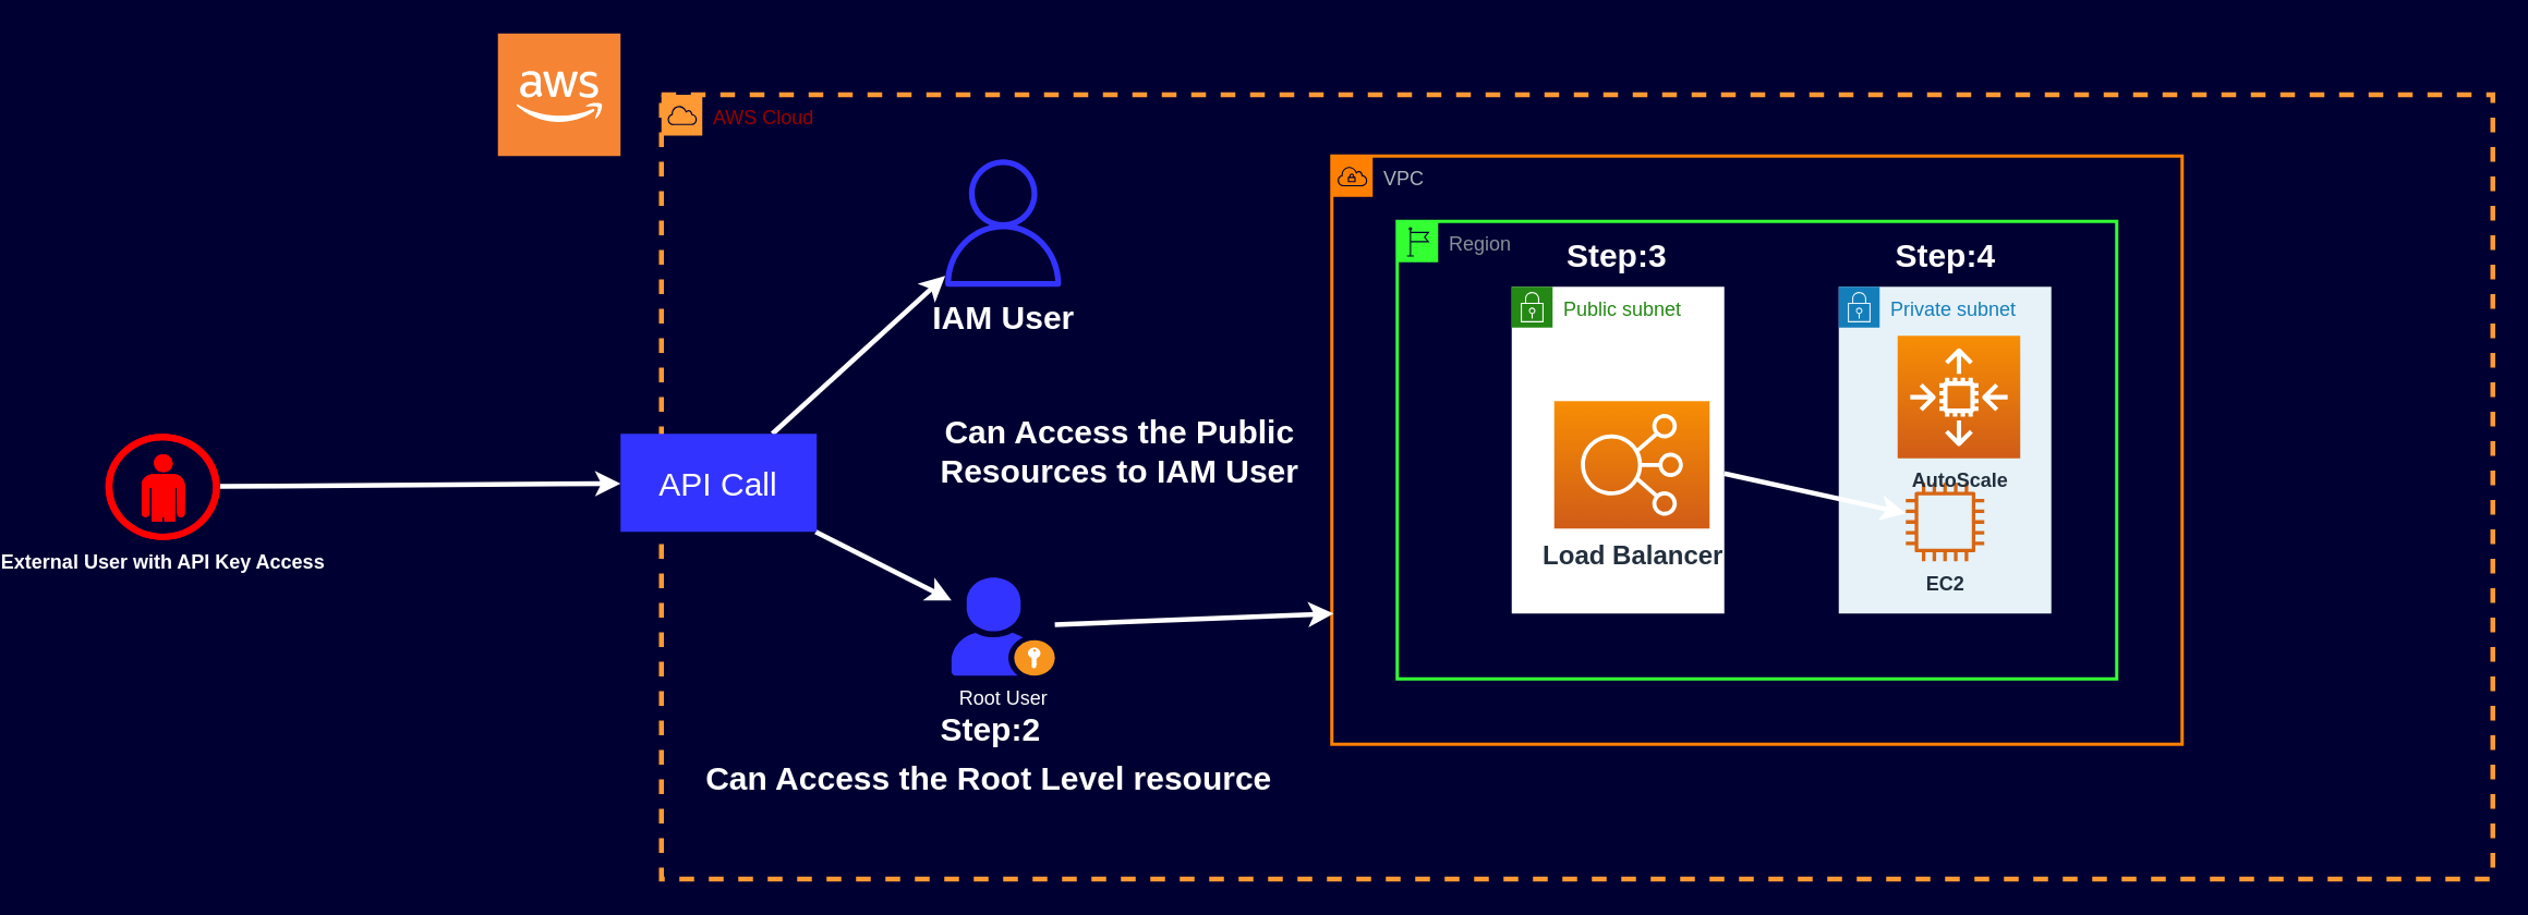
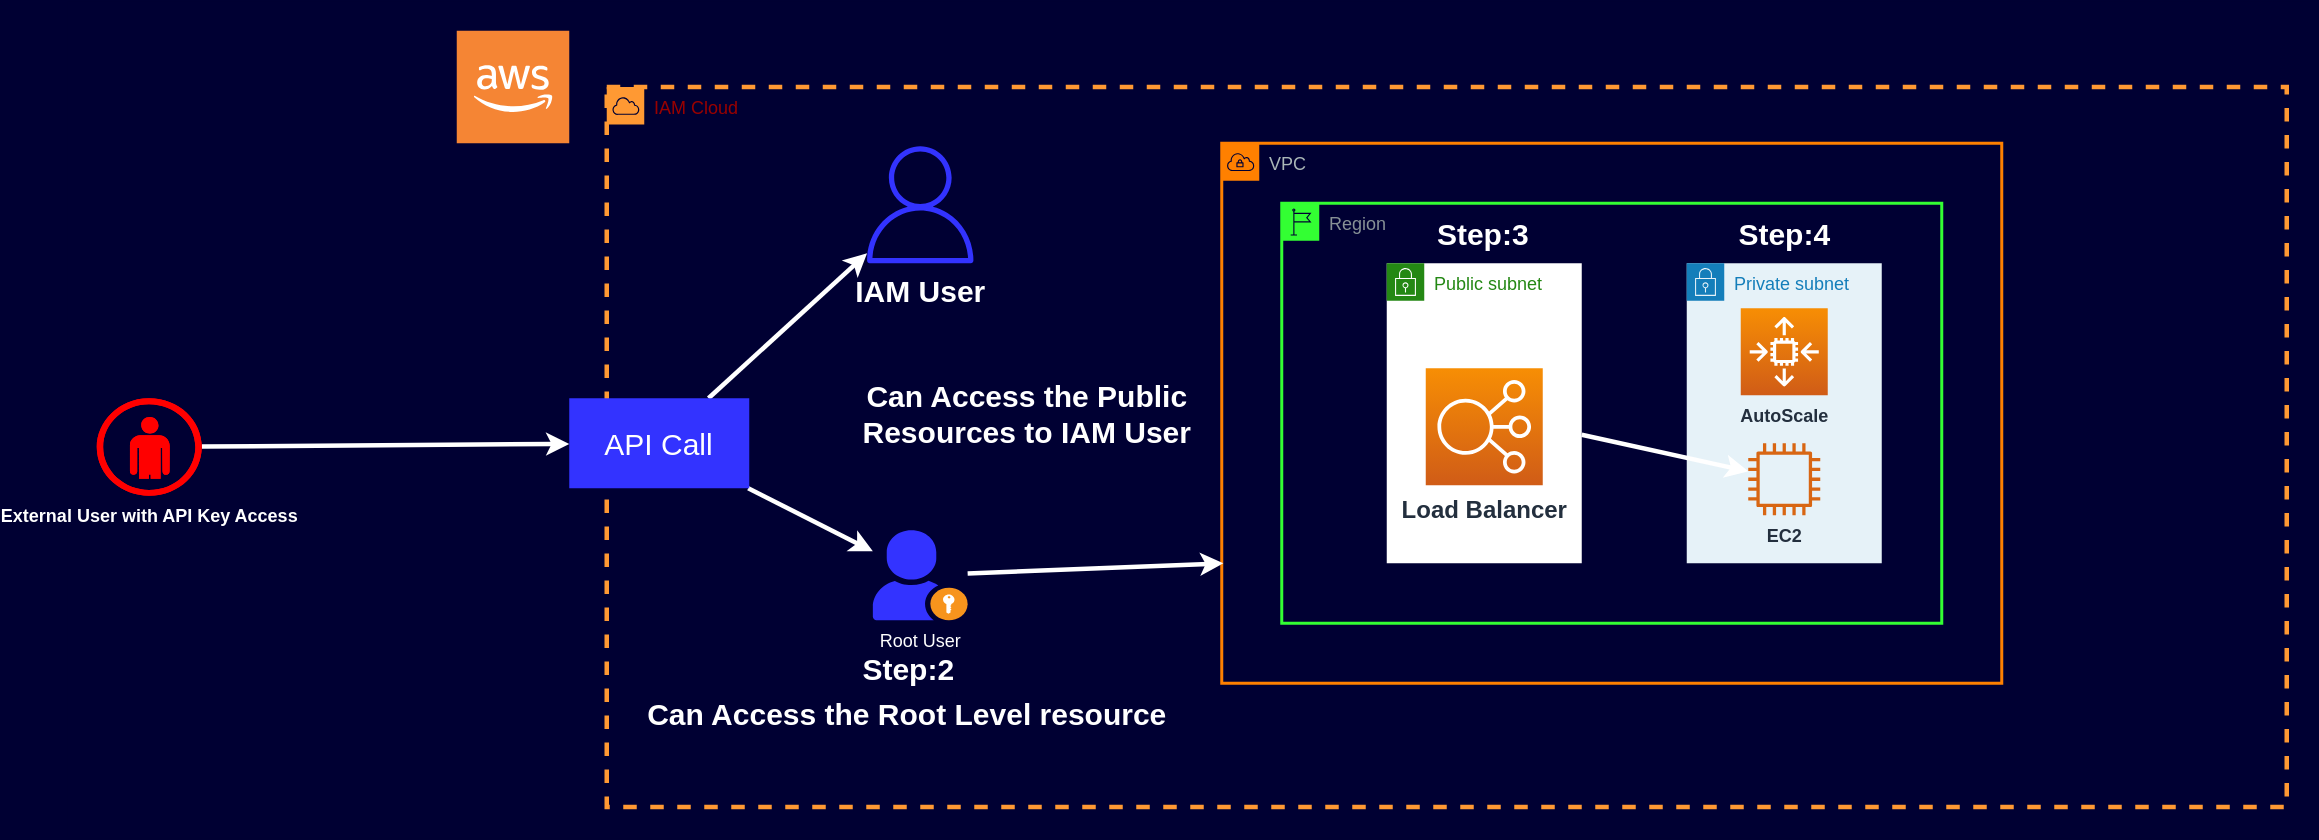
  <mxCell id="0" />
  <mxCell id="1" parent="0" />
- <mxCell id="2" value="AWS Cloud" style="outlineConnect=0;gradientColor=none;html=1;whiteSpace=wrap;fontSize=12;fontStyle=0;shape=mxgraph.aws4.group;grIcon=mxgraph.aws4.group_aws_cloud;fillColor=none;verticalAlign=top;align=left;spacingLeft=30;dashed=1;labelBackgroundColor=none;fontColor=#990000;strokeWidth=3;strokeColor=#FF9933;" vertex="1" parent="1"><mxGeometry x="360" y="57.5" width="1120" height="480" as="geometry" /></mxCell>
+ <mxCell id="2" value="IAM Cloud" style="outlineConnect=0;gradientColor=none;html=1;whiteSpace=wrap;fontSize=12;fontStyle=0;shape=mxgraph.aws4.group;grIcon=mxgraph.aws4.group_aws_cloud;fillColor=none;verticalAlign=top;align=left;spacingLeft=30;dashed=1;labelBackgroundColor=none;fontColor=#990000;strokeWidth=3;strokeColor=#FF9933;" vertex="1" parent="1"><mxGeometry x="360" y="57.5" width="1120" height="480" as="geometry" /></mxCell>
  <mxCell id="3" value="VPC" style="points=[[0,0],[0.25,0],[0.5,0],[0.75,0],[1,0],[1,0.25],[1,0.5],[1,0.75],[1,1],[0.75,1],[0.5,1],[0.25,1],[0,1],[0,0.75],[0,0.5],[0,0.25]];outlineConnect=0;gradientColor=none;html=1;whiteSpace=wrap;fontSize=12;fontStyle=0;shape=mxgraph.aws4.group;grIcon=mxgraph.aws4.group_vpc;fillColor=none;verticalAlign=top;align=left;spacingLeft=30;fontColor=#AAB7B8;dashed=0;labelBackgroundColor=none;strokeColor=#FF8000;strokeWidth=2;" vertex="1" parent="1"><mxGeometry x="770" y="95" width="520" height="360" as="geometry" /></mxCell>
  <mxCell id="4" value="" style="outlineConnect=0;dashed=0;verticalLabelPosition=bottom;verticalAlign=top;align=center;html=1;shape=mxgraph.aws3.cloud_2;fillColor=#F58534;gradientColor=none;labelBackgroundColor=none;strokeColor=#FF9933;strokeWidth=3;fontColor=#FF33FF;" vertex="1" parent="1"><mxGeometry x="260" y="20" width="75" height="75" as="geometry" /></mxCell>
  <mxCell id="5" value="Region" style="outlineConnect=0;gradientColor=none;html=1;whiteSpace=wrap;fontSize=12;fontStyle=0;shape=mxgraph.aws4.group;grIcon=mxgraph.aws4.group_region;fillColor=none;verticalAlign=top;align=left;spacingLeft=30;fontColor=#879196;labelBackgroundColor=none;strokeColor=#33FF33;strokeWidth=2;" vertex="1" parent="1"><mxGeometry x="810" y="135" width="440" height="280" as="geometry" /></mxCell>
  <mxCell id="6" value="Private subnet" style="points=[[0,0],[0.25,0],[0.5,0],[0.75,0],[1,0],[1,0.25],[1,0.5],[1,0.75],[1,1],[0.75,1],[0.5,1],[0.25,1],[0,1],[0,0.75],[0,0.5],[0,0.25]];outlineConnect=0;gradientColor=none;html=1;whiteSpace=wrap;fontSize=12;fontStyle=0;shape=mxgraph.aws4.group;grIcon=mxgraph.aws4.group_security_group;grStroke=0;strokeColor=#147EBA;fillColor=#E6F2F8;verticalAlign=top;align=left;spacingLeft=30;fontColor=#147EBA;dashed=0;labelBackgroundColor=none;" vertex="1" parent="1"><mxGeometry x="1080" y="175" width="130" height="200" as="geometry" /></mxCell>
  <mxCell id="7" style="edgeStyle=none;rounded=0;orthogonalLoop=1;jettySize=auto;html=1;strokeWidth=3;fontColor=#FF8000;strokeColor=#FFFFFF;" edge="1" parent="1" source="8" target="9"><mxGeometry relative="1" as="geometry" /></mxCell>
  <mxCell id="8" value="Public subnet" style="points=[[0,0],[0.25,0],[0.5,0],[0.75,0],[1,0],[1,0.25],[1,0.5],[1,0.75],[1,1],[0.75,1],[0.5,1],[0.25,1],[0,1],[0,0.75],[0,0.5],[0,0.25]];outlineConnect=0;gradientColor=none;html=1;whiteSpace=wrap;fontSize=12;fontStyle=0;shape=mxgraph.aws4.group;grIcon=mxgraph.aws4.group_security_group;grStroke=0;strokeColor=#248814;verticalAlign=top;align=left;spacingLeft=30;fontColor=#248814;dashed=0;labelBackgroundColor=none;" vertex="1" parent="1"><mxGeometry x="880" y="175" width="130" height="200" as="geometry" /></mxCell>
  <mxCell id="9" value="&lt;b&gt;EC2&lt;/b&gt;" style="outlineConnect=0;fontColor=#232F3E;gradientColor=none;fillColor=#D86613;strokeColor=none;dashed=0;verticalLabelPosition=bottom;verticalAlign=top;align=center;html=1;fontSize=12;fontStyle=0;aspect=fixed;pointerEvents=1;shape=mxgraph.aws4.instance2;labelBackgroundColor=none;" vertex="1" parent="1"><mxGeometry x="1121" y="295" width="48" height="48" as="geometry" /></mxCell>
- <mxCell id="10" value="&lt;b&gt;AutoScale&lt;/b&gt;" style="outlineConnect=0;fontColor=#232F3E;gradientColor=#F78E04;gradientDirection=north;fillColor=#D05C17;strokeColor=#ffffff;dashed=0;verticalLabelPosition=bottom;verticalAlign=top;align=center;html=1;fontSize=12;fontStyle=0;aspect=fixed;shape=mxgraph.aws4.resourceIcon;resIcon=mxgraph.aws4.auto_scaling2;labelBackgroundColor=none;" vertex="1" parent="1"><mxGeometry x="1116" y="205" width="75" height="75" as="geometry" /></mxCell>
- <mxCell id="11" value="&lt;b&gt;&lt;font style=&quot;font-size: 16px&quot;&gt;Load Balancer&lt;/font&gt;&lt;/b&gt;" style="outlineConnect=0;fontColor=#232F3E;gradientColor=#F78E04;gradientDirection=north;fillColor=#D05C17;strokeColor=#ffffff;dashed=0;verticalLabelPosition=bottom;verticalAlign=top;align=center;html=1;fontSize=12;fontStyle=0;aspect=fixed;shape=mxgraph.aws4.resourceIcon;resIcon=mxgraph.aws4.elastic_load_balancing;labelBackgroundColor=none;" vertex="1" parent="1"><mxGeometry x="906" y="245" width="95" height="78" as="geometry" /></mxCell>
+ <mxCell id="10" value="&lt;b&gt;AutoScale&lt;/b&gt;" style="outlineConnect=0;fontColor=#232F3E;gradientColor=#F78E04;gradientDirection=north;fillColor=#D05C17;strokeColor=#ffffff;dashed=0;verticalLabelPosition=bottom;verticalAlign=top;align=center;html=1;fontSize=12;fontStyle=0;aspect=fixed;shape=mxgraph.aws4.resourceIcon;resIcon=mxgraph.aws4.auto_scaling2;labelBackgroundColor=none;" vertex="1" parent="1"><mxGeometry x="1116" y="205" width="58" height="58" as="geometry" /></mxCell>
+ <mxCell id="11" value="&lt;b&gt;&lt;font style=&quot;font-size: 16px&quot;&gt;Load Balancer&lt;/font&gt;&lt;/b&gt;" style="outlineConnect=0;fontColor=#232F3E;gradientColor=#F78E04;gradientDirection=north;fillColor=#D05C17;strokeColor=#ffffff;dashed=0;verticalLabelPosition=bottom;verticalAlign=top;align=center;html=1;fontSize=12;fontStyle=0;aspect=fixed;shape=mxgraph.aws4.resourceIcon;resIcon=mxgraph.aws4.elastic_load_balancing;labelBackgroundColor=none;" vertex="1" parent="1"><mxGeometry x="906" y="245" width="78" height="78" as="geometry" /></mxCell>
  <mxCell id="12" value="&lt;font color=&quot;#ffffff&quot; size=&quot;1&quot;&gt;&lt;b style=&quot;font-size: 20px&quot;&gt;Step:3&lt;/b&gt;&lt;/font&gt;" style="text;html=1;resizable=0;autosize=1;align=center;verticalAlign=middle;points=[];fillColor=none;strokeColor=none;rounded=0;" vertex="1" parent="1"><mxGeometry x="904" y="145" width="80" height="20" as="geometry" /></mxCell>
  <mxCell id="13" value="&lt;font color=&quot;#ffffff&quot; size=&quot;1&quot;&gt;&lt;b style=&quot;font-size: 20px&quot;&gt;Step:4&lt;/b&gt;&lt;/font&gt;" style="text;html=1;resizable=0;autosize=1;align=center;verticalAlign=middle;points=[];fillColor=none;strokeColor=none;rounded=0;" vertex="1" parent="1"><mxGeometry x="1105" y="145" width="80" height="20" as="geometry" /></mxCell>
  <mxCell id="14" style="edgeStyle=none;rounded=0;orthogonalLoop=1;jettySize=auto;html=1;strokeColor=#FFFFFF;strokeWidth=3;fontColor=#FF8000;" edge="1" parent="1" source="16" target="17"><mxGeometry relative="1" as="geometry" /></mxCell>
  <mxCell id="15" style="edgeStyle=none;rounded=0;orthogonalLoop=1;jettySize=auto;html=1;strokeColor=#FFFFFF;strokeWidth=3;fontColor=#FF8000;" edge="1" parent="1" source="16" target="19"><mxGeometry relative="1" as="geometry" /></mxCell>
  <mxCell id="16" value="&lt;font color=&quot;#ffffff&quot; style=&quot;font-size: 20px&quot;&gt;API Call&lt;/font&gt;" style="rounded=0;whiteSpace=wrap;html=1;dashed=1;labelBackgroundColor=none;strokeWidth=3;fontColor=#FF8000;strokeColor=none;fillColor=#3333FF;" vertex="1" parent="1"><mxGeometry x="335" y="265" width="120" height="60" as="geometry" /></mxCell>
  <mxCell id="17" value="&lt;b&gt;&lt;font style=&quot;font-size: 20px&quot; color=&quot;#ffffff&quot;&gt;IAM User&lt;/font&gt;&lt;/b&gt;" style="outlineConnect=0;fontColor=#232F3E;gradientColor=none;strokeColor=none;dashed=0;verticalLabelPosition=bottom;verticalAlign=top;align=center;html=1;fontSize=12;fontStyle=0;aspect=fixed;pointerEvents=1;shape=mxgraph.aws4.user;labelBackgroundColor=none;fillColor=#3333FF;" vertex="1" parent="1"><mxGeometry x="530" y="97" width="78" height="78" as="geometry" /></mxCell>
  <mxCell id="18" style="edgeStyle=none;rounded=0;orthogonalLoop=1;jettySize=auto;html=1;entryX=0.002;entryY=0.778;entryDx=0;entryDy=0;entryPerimeter=0;strokeColor=#FFFFFF;strokeWidth=3;fontColor=#FF8000;" edge="1" parent="1" source="19" target="3"><mxGeometry relative="1" as="geometry" /></mxCell>
  <mxCell id="19" value="&lt;font color=&quot;#ffffff&quot;&gt;Root User&lt;/font&gt;" style="shadow=0;dashed=0;html=1;strokeColor=none;labelPosition=center;verticalLabelPosition=bottom;verticalAlign=top;align=center;outlineConnect=0;shape=mxgraph.veeam.portal_admin;labelBackgroundColor=none;fontColor=#FF8000;fillColor=#3333FF;" vertex="1" parent="1"><mxGeometry x="537.4" y="353" width="63.2" height="60" as="geometry" /></mxCell>
  <mxCell id="20" style="edgeStyle=none;rounded=0;orthogonalLoop=1;jettySize=auto;html=1;strokeColor=#FFFFFF;strokeWidth=3;fontColor=#FF8000;" edge="1" parent="1" source="21" target="16"><mxGeometry relative="1" as="geometry" /></mxCell>
  <mxCell id="21" value="&lt;font color=&quot;#ffffff&quot;&gt;&lt;b&gt;External User with API Key Access&lt;/b&gt;&lt;/font&gt;" style="verticalLabelPosition=bottom;html=1;verticalAlign=top;align=center;points=[[0,0.5,0],[0.125,0.25,0],[0.25,0,0],[0.5,0,0],[0.75,0,0],[0.875,0.25,0],[1,0.5,0],[0.875,0.75,0],[0.75,1,0],[0.5,1,0],[0.125,0.75,0]];pointerEvents=1;shape=mxgraph.cisco_safe.compositeIcon;bgIcon=ellipse;resIcon=mxgraph.cisco_safe.design.user;dashed=1;labelBackgroundColor=none;fontColor=#FF8000;fillColor=#FF0000;strokeColor=none;" vertex="1" parent="1"><mxGeometry x="20" y="265" width="70" height="65" as="geometry" /></mxCell>
  <mxCell id="22" value="&lt;font color=&quot;#ffffff&quot; size=&quot;1&quot;&gt;&lt;b style=&quot;font-size: 20px&quot;&gt;Step:2&lt;/b&gt;&lt;/font&gt;" style="text;html=1;resizable=0;autosize=1;align=center;verticalAlign=middle;points=[];fillColor=none;strokeColor=none;rounded=0;" vertex="1" parent="1"><mxGeometry x="520.6" y="435" width="80" height="20" as="geometry" /></mxCell>
  <mxCell id="23" value="&lt;font color=&quot;#ffffff&quot;&gt;&lt;span style=&quot;font-size: 20px&quot;&gt;&lt;b&gt;Can Access the Root Level resource&lt;/b&gt;&lt;/span&gt;&lt;/font&gt;" style="text;html=1;resizable=0;autosize=1;align=center;verticalAlign=middle;points=[];fillColor=none;strokeColor=none;rounded=0;" vertex="1" parent="1"><mxGeometry x="380" y="465" width="360" height="20" as="geometry" /></mxCell>
  <mxCell id="24" value="&lt;font color=&quot;#ffffff&quot;&gt;&lt;span style=&quot;font-size: 20px&quot;&gt;&lt;b&gt;Can Access the Public &lt;br&gt;Resources to IAM User&lt;/b&gt;&lt;/span&gt;&lt;/font&gt;" style="text;html=1;resizable=0;autosize=1;align=center;verticalAlign=middle;points=[];fillColor=none;strokeColor=none;rounded=0;" vertex="1" parent="1"><mxGeometry x="510" y="255" width="260" height="40" as="geometry" /></mxCell>
